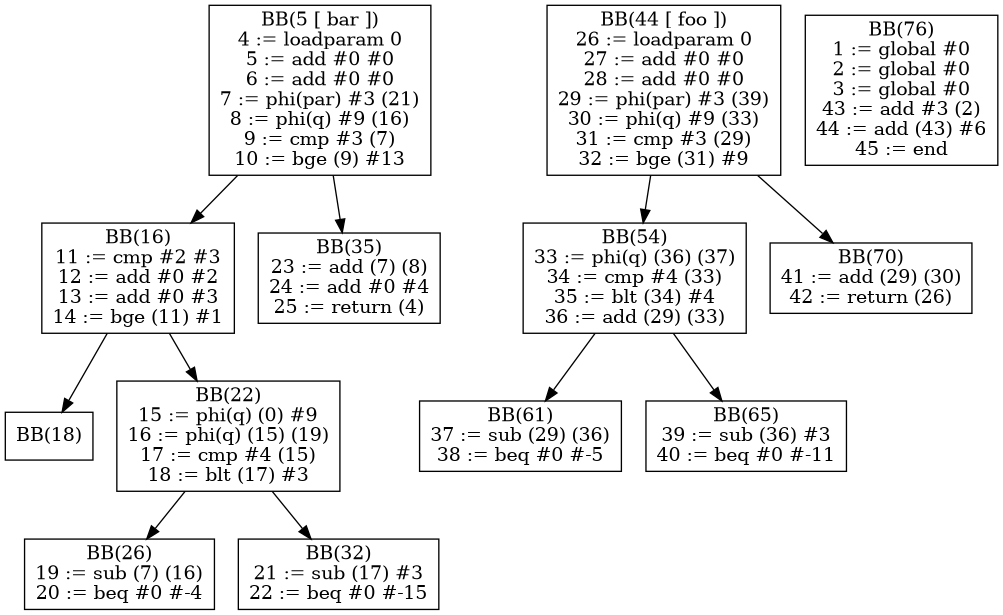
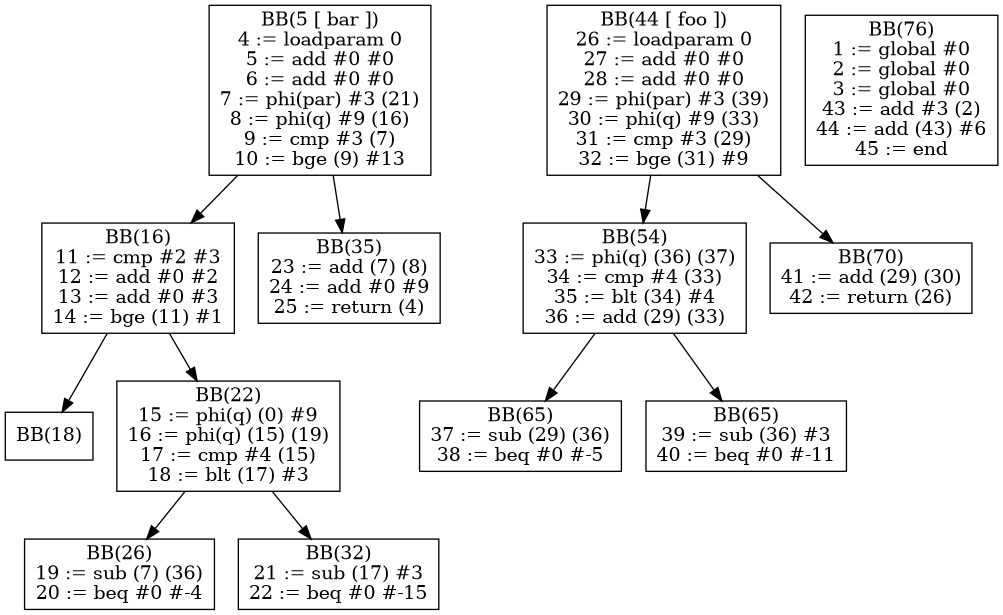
  digraph {
    node [shape=box]
    n1 [label="BB(5 [ bar ])\n4 := loadparam 0\n5 := add #0 #0\n6 := add #0 #0\n7 := phi(par) #3 (21)\n8 := phi(q) #9 (16)\n9 := cmp #3 (7)\n10 := bge (9) #13\n"]
    n2 [label="BB(16)\n11 := cmp #2 #3\n12 := add #0 #2\n13 := add #0 #3\n14 := bge (11) #1\n"]
-   n3 [label="BB(35)\n23 := add (7) (8)\n24 := add #0 #4\n25 := return (4)\n"]
+   n3 [label="BB(35)\n23 := add (7) (8)\n24 := add #0 #9\n25 := return (4)\n"]
    n4 [label="BB(18)\n"]
    n5 [label="BB(22)\n15 := phi(q) (0) #9\n16 := phi(q) (15) (19)\n17 := cmp #4 (15)\n18 := blt (17) #3\n"]
-   n6 [label="BB(26)\n19 := sub (7) (16)\n20 := beq #0 #-4\n"]
+   n6 [label="BB(26)\n19 := sub (7) (36)\n20 := beq #0 #-4\n"]
    n7 [label="BB(32)\n21 := sub (17) #3\n22 := beq #0 #-15\n"]
    n8 [label="BB(44 [ foo ])\n26 := loadparam 0\n27 := add #0 #0\n28 := add #0 #0\n29 := phi(par) #3 (39)\n30 := phi(q) #9 (33)\n31 := cmp #3 (29)\n32 := bge (31) #9\n"]
    n9 [label="BB(54)\n33 := phi(q) (36) (37)\n34 := cmp #4 (33)\n35 := blt (34) #4\n36 := add (29) (33)\n"]
    n10 [label="BB(70)\n41 := add (29) (30)\n42 := return (26)\n"]
-   n11 [label="BB(61)\n37 := sub (29) (36)\n38 := beq #0 #-5\n"]
+   n11 [label="BB(65)\n37 := sub (29) (36)\n38 := beq #0 #-5\n"]
    n12 [label="BB(65)\n39 := sub (36) #3\n40 := beq #0 #-11\n"]
    n13 [label="BB(76)\n1 := global #0\n2 := global #0\n3 := global #0\n43 := add #3 (2)\n44 := add (43) #6\n45 := end\n"]
    n1 -> n2
    n1 -> n3
    n2 -> n4
    n2 -> n5
    n5 -> n6
    n5 -> n7
    n8 -> n9
    n8 -> n10
    n9 -> n11
    n9 -> n12
  }
